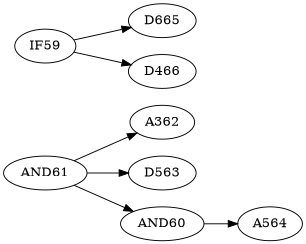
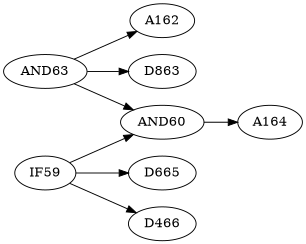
  digraph {
    rankdir=LR
-   AND61
-   A162 [label=A362]
-   D563
+   AND61 [label=AND63]
+   A162
+   D563 [label=D863]
    AND60
-   A164 [label=A564]
+   A164
    IF59
    n7 [label=D665]
    n8 [label=D466]
    AND61 -> A162
    AND61 -> D563
    AND61 -> AND60
    AND60 -> A164
+   IF59 -> AND60
    IF59 -> n7
    IF59 -> n8
  }
